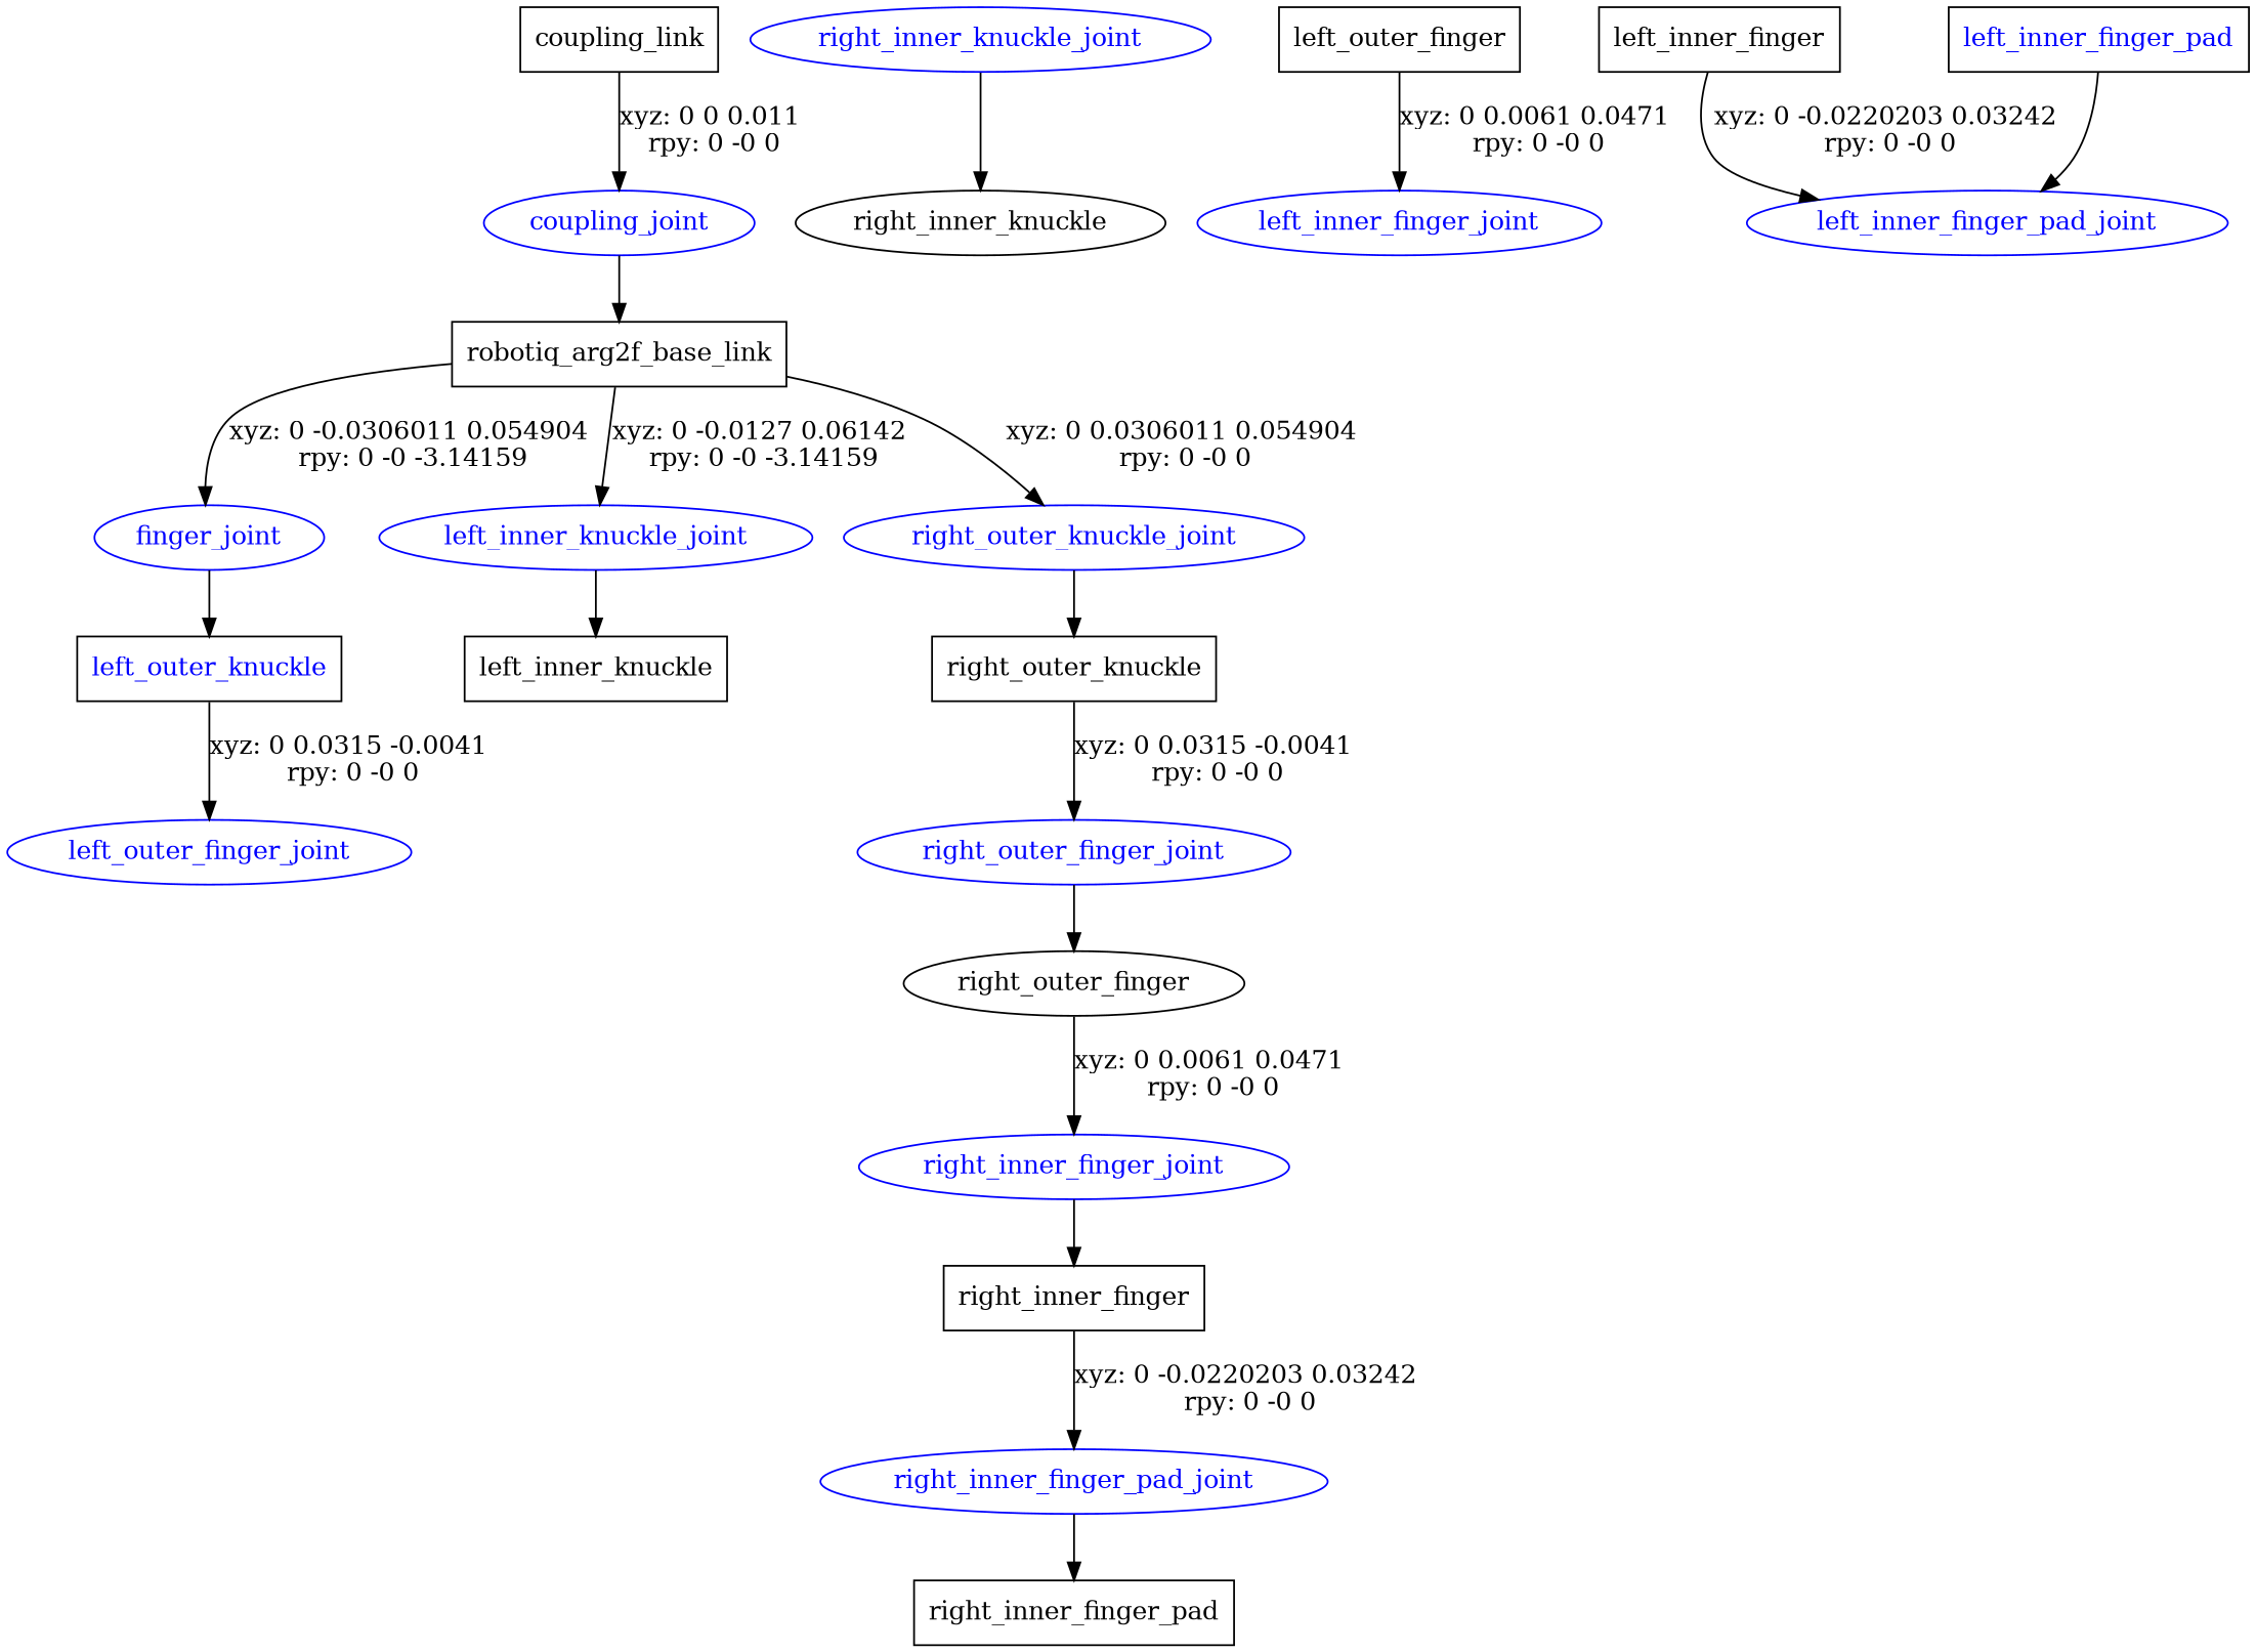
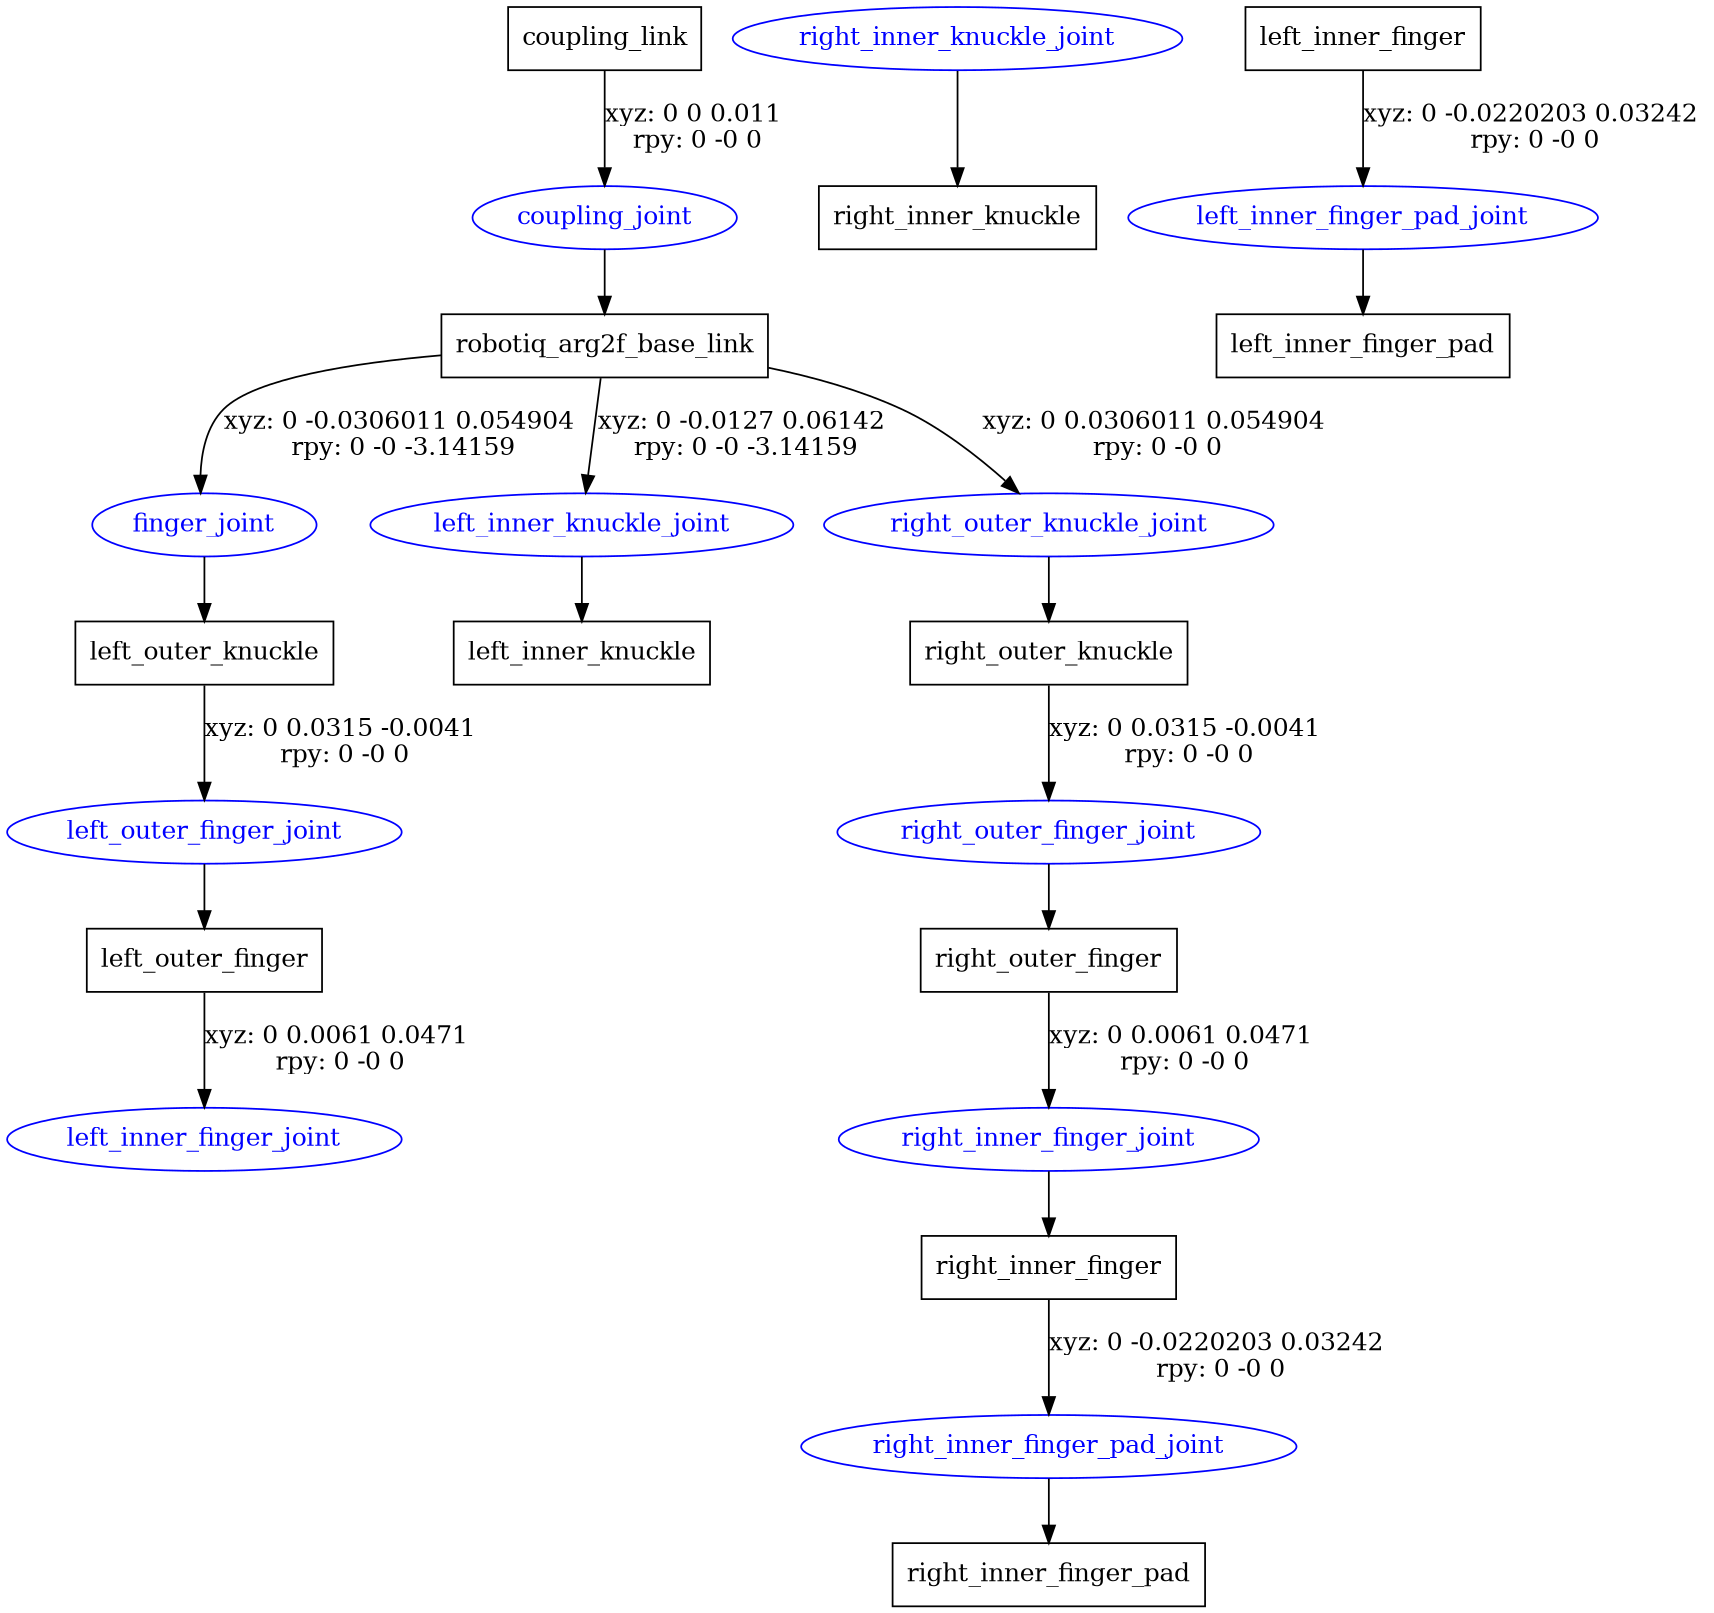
  digraph {
    node [shape=box]
    n1 [label=coupling_link]
    coupling_joint [color=blue fontcolor=blue shape=ellipse]
    n3 [label=robotiq_arg2f_base_link]
    finger_joint [color=blue fontcolor=blue shape=ellipse]
    left_inner_knuckle_joint [color=blue fontcolor=blue shape=ellipse]
    right_outer_knuckle_joint [color=blue fontcolor=blue shape=ellipse]
-   n7 [label=left_outer_knuckle fontcolor=blue]
+   n7 [label=left_outer_knuckle]
    n8 [label=left_inner_knuckle]
    right_inner_knuckle_joint [color=blue fontcolor=blue shape=ellipse]
-   n10 [label=right_inner_knuckle shape=ellipse]
+   n10 [label=right_inner_knuckle]
    n11 [label=right_outer_knuckle]
    left_outer_finger_joint [color=blue fontcolor=blue shape=ellipse]
    n13 [label=left_outer_finger]
    left_inner_finger_joint [color=blue fontcolor=blue shape=ellipse]
    n15 [label=left_inner_finger]
    left_inner_finger_pad_joint [color=blue fontcolor=blue shape=ellipse]
-   n17 [label=left_inner_finger_pad fontcolor=blue]
+   n17 [label=left_inner_finger_pad]
    right_outer_finger_joint [color=blue fontcolor=blue shape=ellipse]
-   n19 [label=right_outer_finger shape=ellipse]
+   n19 [label=right_outer_finger]
    right_inner_finger_joint [color=blue fontcolor=blue shape=ellipse]
    n21 [label=right_inner_finger]
    right_inner_finger_pad_joint [color=blue fontcolor=blue shape=ellipse]
    n23 [label=right_inner_finger_pad]
    n1 -> coupling_joint [label="xyz: 0 0 0.011 \nrpy: 0 -0 0"]
    coupling_joint -> n3
    n3 -> finger_joint [label="xyz: 0 -0.0306011 0.054904 \nrpy: 0 -0 -3.14159"]
    n3 -> left_inner_knuckle_joint [label="xyz: 0 -0.0127 0.06142 \nrpy: 0 -0 -3.14159"]
    n3 -> right_outer_knuckle_joint [label="xyz: 0 0.0306011 0.054904 \nrpy: 0 -0 0"]
    finger_joint -> n7
    left_inner_knuckle_joint -> n8
    right_outer_knuckle_joint -> n11
    n7 -> left_outer_finger_joint [label="xyz: 0 0.0315 -0.0041 \nrpy: 0 -0 0"]
    right_inner_knuckle_joint -> n10
    n11 -> right_outer_finger_joint [label="xyz: 0 0.0315 -0.0041 \nrpy: 0 -0 0"]
+   left_outer_finger_joint -> n13
    n13 -> left_inner_finger_joint [label="xyz: 0 0.0061 0.0471 \nrpy: 0 -0 0"]
    n15 -> left_inner_finger_pad_joint [label="xyz: 0 -0.0220203 0.03242 \nrpy: 0 -0 0"]
-   n17 -> left_inner_finger_pad_joint
+   left_inner_finger_pad_joint -> n17
    right_outer_finger_joint -> n19
    n19 -> right_inner_finger_joint [label="xyz: 0 0.0061 0.0471 \nrpy: 0 -0 0"]
    right_inner_finger_joint -> n21
    n21 -> right_inner_finger_pad_joint [label="xyz: 0 -0.0220203 0.03242 \nrpy: 0 -0 0"]
    right_inner_finger_pad_joint -> n23
  }
